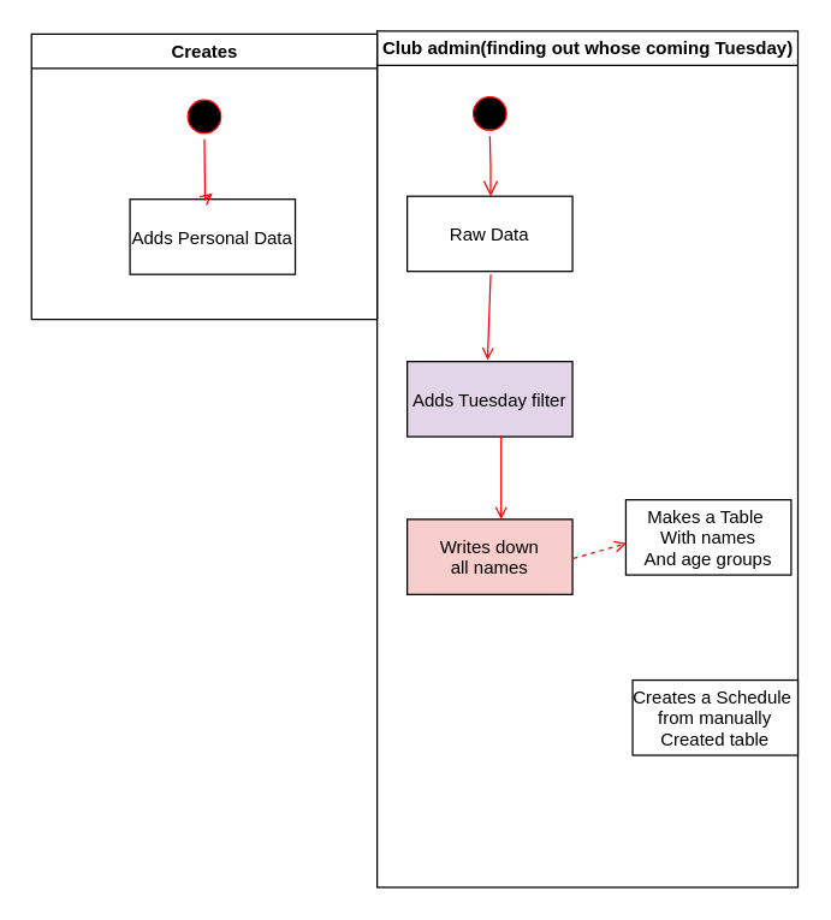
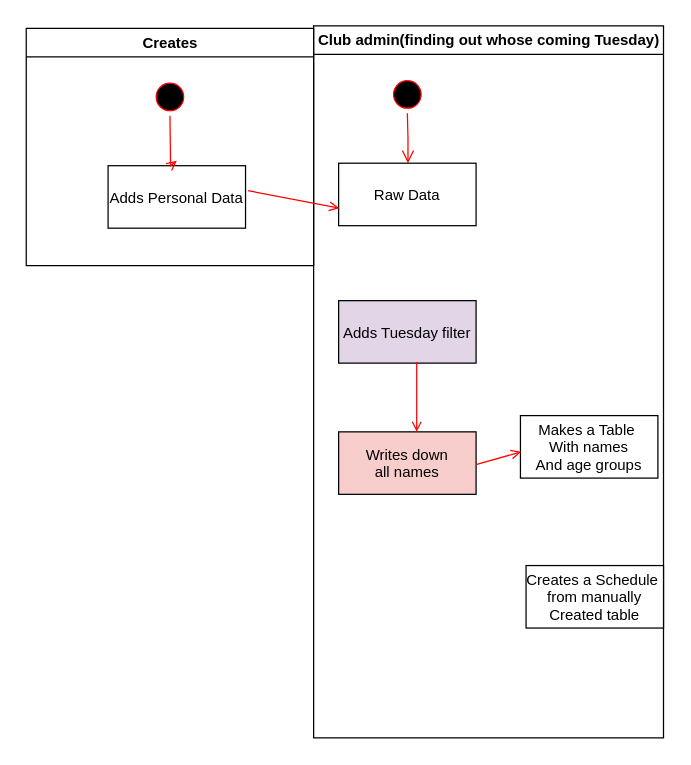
  <mxCell id="0" />
  <mxCell id="1" parent="0" />
  <mxCell id="2" value="Club admin(finding out whose coming Tuesday)" style="swimlane;whiteSpace=wrap" parent="1" vertex="1"><mxGeometry x="250.5" y="20" width="280" height="570" as="geometry" /></mxCell>
  <mxCell id="3" value="" style="ellipse;shape=startState;fillColor=#000000;strokeColor=#ff0000;" parent="2" vertex="1"><mxGeometry x="60" y="40" width="30" height="30" as="geometry" /></mxCell>
  <mxCell id="4" value="" style="edgeStyle=elbowEdgeStyle;elbow=horizontal;verticalAlign=bottom;endArrow=open;endSize=8;strokeColor=#FF0000;endFill=1;rounded=0" parent="2" source="3" target="5" edge="1"><mxGeometry x="40" y="20" as="geometry"><mxPoint x="55" y="90" as="targetPoint" /></mxGeometry></mxCell>
  <mxCell id="5" value="Raw Data" style="" parent="2" vertex="1"><mxGeometry x="20" y="110" width="110" height="50" as="geometry" /></mxCell>
  <mxCell id="6" value="Adds Tuesday filter" style="fillColor=#e1d5e7;" parent="2" vertex="1"><mxGeometry x="20" y="220" width="110" height="50" as="geometry" /></mxCell>
- <mxCell id="7" value="" style="endArrow=open;strokeColor=#FF0000;endFill=1;rounded=0;exitX=0.505;exitY=1.04;exitDx=0;exitDy=0;exitPerimeter=0;entryX=0.486;entryY=-0.02;entryDx=0;entryDy=0;entryPerimeter=0;" parent="2" source="5" target="6" edge="1"><mxGeometry relative="1" as="geometry"><mxPoint x="75.5" y="182" as="sourcePoint" /></mxGeometry></mxCell>
  <mxCell id="8" value="Writes down &#10;all names" style="fillColor=#f8cecc;" parent="2" vertex="1"><mxGeometry x="20" y="325" width="110" height="50" as="geometry" /></mxCell>
  <mxCell id="9" value="" style="endArrow=open;strokeColor=#FF0000;endFill=1;rounded=0;exitX=0.568;exitY=0.98;exitDx=0;exitDy=0;exitPerimeter=0;entryX=0.568;entryY=0;entryDx=0;entryDy=0;entryPerimeter=0;" parent="2" source="6" target="8" edge="1"><mxGeometry relative="1" as="geometry" /></mxCell>
  <mxCell id="10" value="Makes a Table &#10;With names&#10;And age groups" style="" parent="2" vertex="1"><mxGeometry x="165.5" y="312" width="110" height="50" as="geometry" /></mxCell>
  <mxCell id="11" value="Creates a Schedule &#10;from manually&#10;Created table" style="" vertex="1" parent="2"><mxGeometry x="170" y="432" width="110" height="50" as="geometry" /></mxCell>
- <mxCell id="12" value="" style="endArrow=open;strokeColor=#FF0000;endFill=1;rounded=0;exitX=1.005;exitY=0.52;exitDx=0;exitDy=0;exitPerimeter=0;entryX=0.005;entryY=0.58;entryDx=0;entryDy=0;entryPerimeter=0;dashed=1;" edge="1" parent="2" source="8" target="10"><mxGeometry relative="1" as="geometry"><mxPoint x="-42.52" y="142" as="sourcePoint" /><mxPoint x="30.55" y="156" as="targetPoint" /></mxGeometry></mxCell>
+ <mxCell id="12" value="" style="endArrow=open;strokeColor=#FF0000;endFill=1;rounded=0;exitX=1.005;exitY=0.52;exitDx=0;exitDy=0;exitPerimeter=0;entryX=0.005;entryY=0.58;entryDx=0;entryDy=0;entryPerimeter=0;" edge="1" parent="2" source="8" target="10"><mxGeometry relative="1" as="geometry"><mxPoint x="-42.52" y="142" as="sourcePoint" /><mxPoint x="30.55" y="156" as="targetPoint" /></mxGeometry></mxCell>
  <mxCell id="13" value="Creates" style="swimlane;whiteSpace=wrap" parent="1" vertex="1"><mxGeometry x="20.5" y="22" width="230" height="190" as="geometry" /></mxCell>
  <mxCell id="14" value="" style="ellipse;shape=startState;fillColor=#000000;strokeColor=#ff0000;" parent="13" vertex="1"><mxGeometry x="100" y="40" width="30" height="30" as="geometry" /></mxCell>
  <mxCell id="15" value="Adds Personal Data" style="" parent="13" vertex="1"><mxGeometry x="65.5" y="110" width="110" height="50" as="geometry" /></mxCell>
  <mxCell id="16" value="" style="endArrow=open;strokeColor=#FF0000;endFill=1;rounded=0;entryX=0.5;entryY=-0.08;entryDx=0;entryDy=0;entryPerimeter=0;" parent="13" source="14" target="15" edge="1"><mxGeometry relative="1" as="geometry"><mxPoint x="115" y="270" as="sourcePoint" /><mxPoint x="115.5" y="120" as="targetPoint" /><Array as="points"><mxPoint x="115.5" y="110" /></Array></mxGeometry></mxCell>
+ <mxCell id="17" value="" style="endArrow=open;strokeColor=#FF0000;endFill=1;rounded=0;exitX=1.018;exitY=0.4;exitDx=0;exitDy=0;exitPerimeter=0;entryX=0.005;entryY=0.72;entryDx=0;entryDy=0;entryPerimeter=0;" parent="1" source="15" target="5" edge="1"><mxGeometry relative="1" as="geometry"><mxPoint x="276" y="155" as="targetPoint" /></mxGeometry></mxCell>
